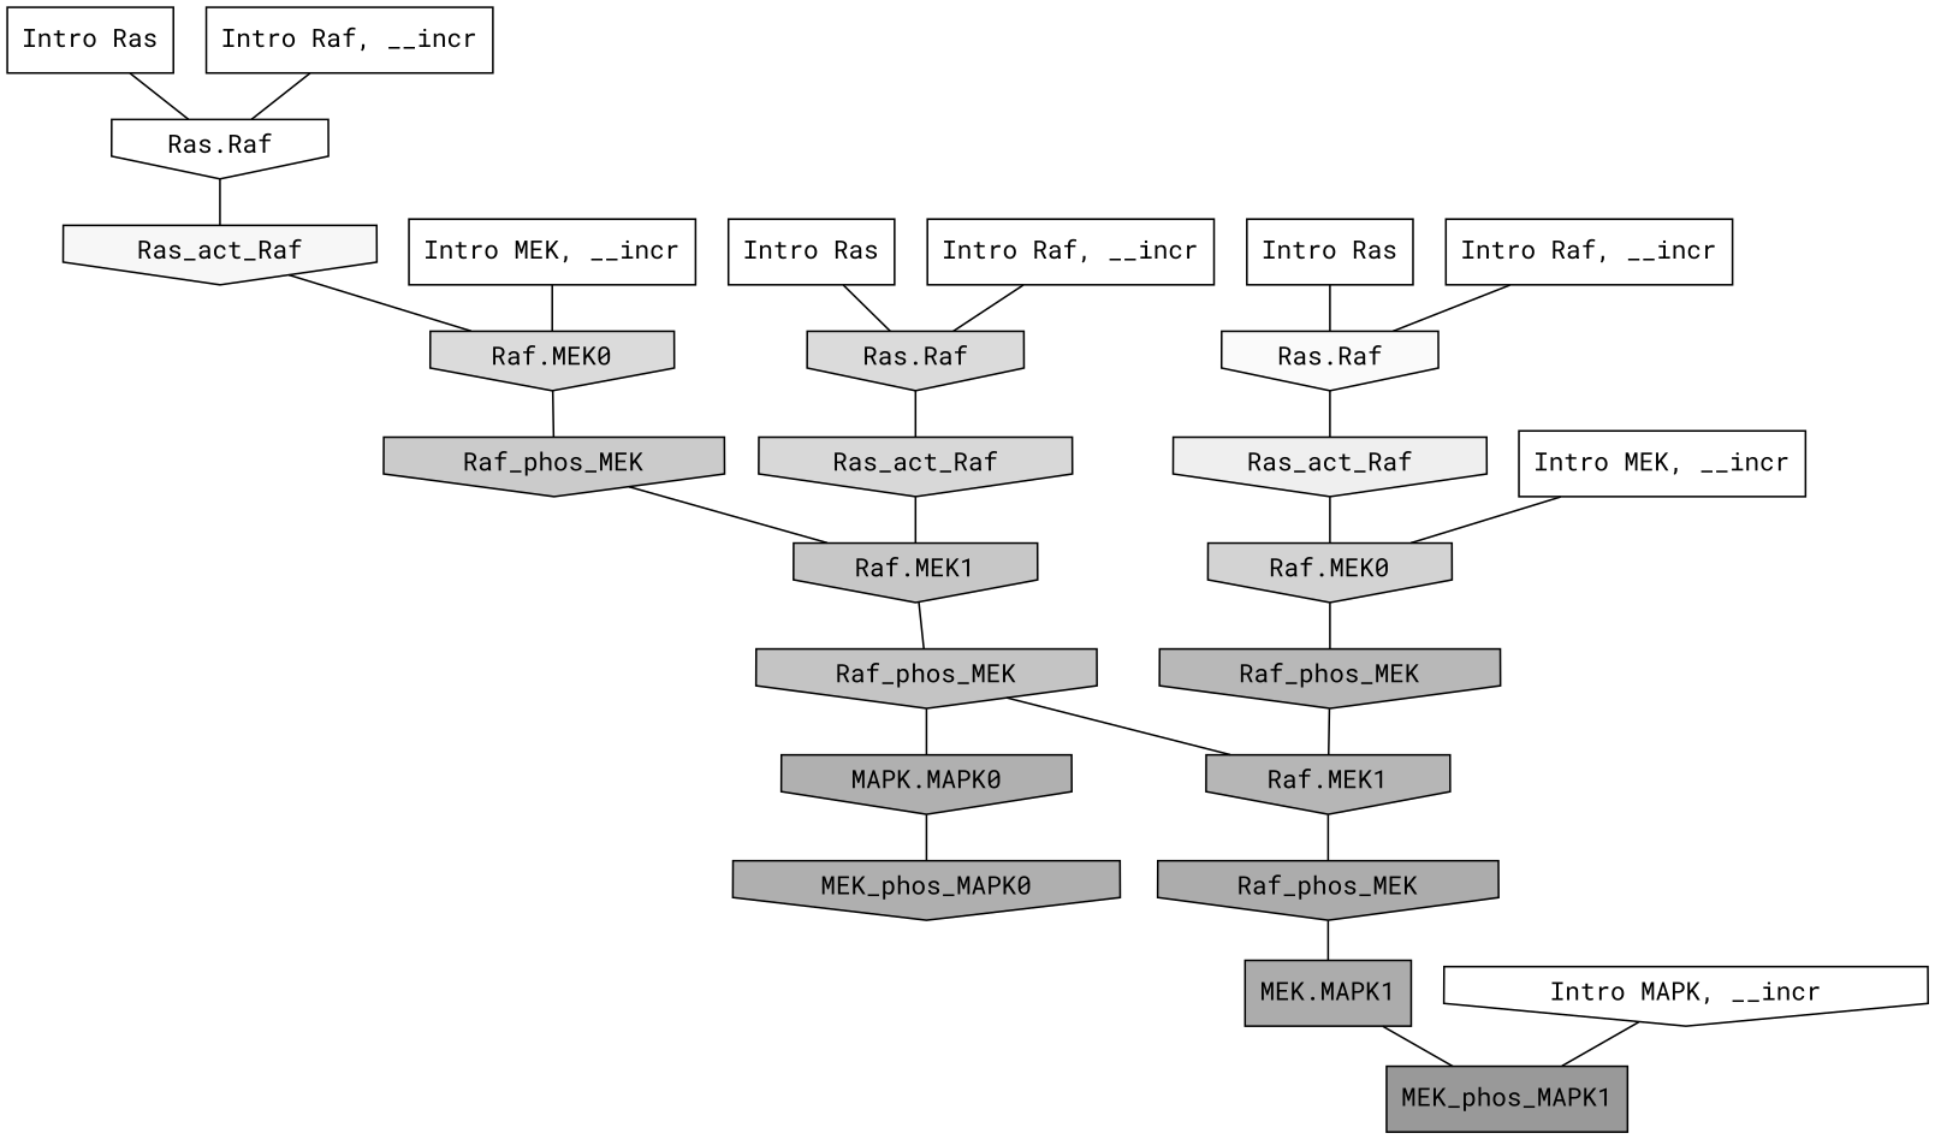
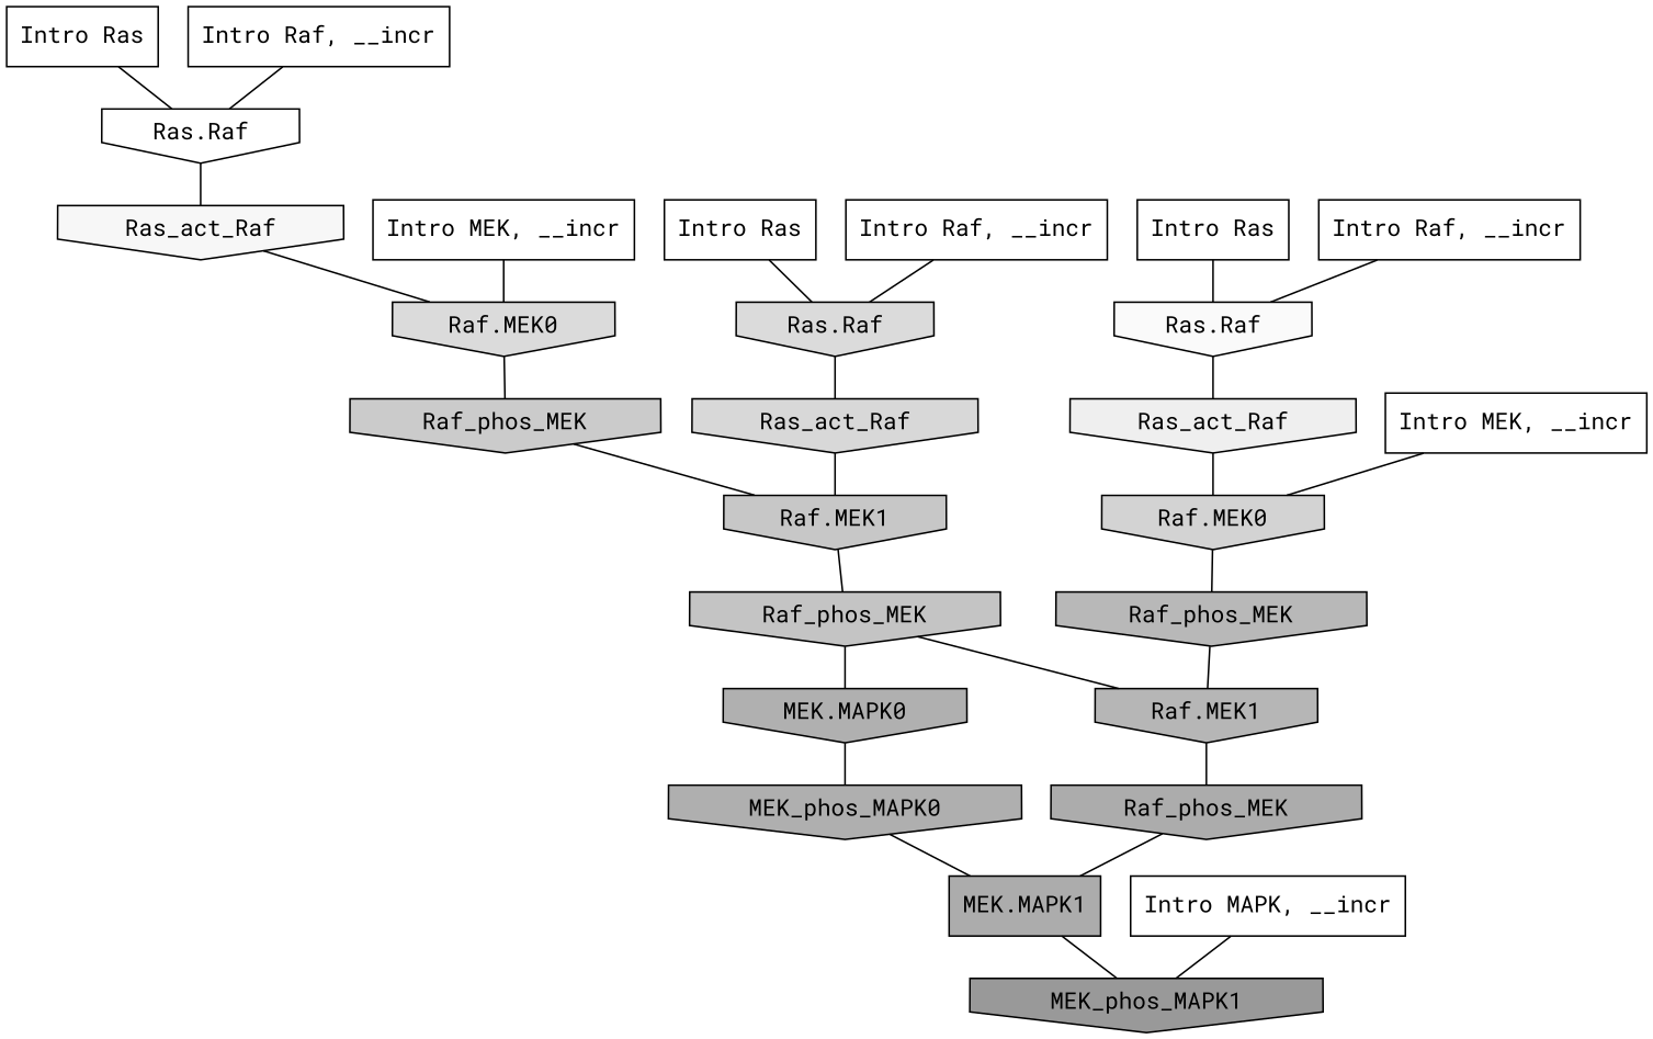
  digraph {
    fontname="Roboto Mono"
    rankdir=TB
    ranksep=0.30
    node [fillcolor="0.000 0.000 1.000" fontname="Roboto Mono" shape=invhouse style=filled]
    edge [color="0.000 0.000 0.000" dir=none fontname="Roboto Mono"]
    n1 [label="Intro Ras" shape=rectangle]
    n2 [fillcolor="0.000 0.000 0.857" label="Ras.Raf"]
    n3 [fillcolor="0.000 0.000 0.845" label=Ras_act_Raf]
    n4 [label="Intro Ras" shape=rectangle]
    n5 [label="Ras.Raf"]
    n6 [fillcolor="0.000 0.000 0.968" label=Ras_act_Raf]
    n7 [label="Intro Ras" shape=rectangle]
    n8 [fillcolor="0.000 0.000 0.978" label="Ras.Raf"]
    n9 [fillcolor="0.000 0.000 0.936" label=Ras_act_Raf]
    n10 [label="Intro Raf, __incr" shape=rectangle]
    n11 [label="Intro Raf, __incr" shape=rectangle]
    n12 [label="Intro Raf, __incr" shape=rectangle]
    n13 [label="Intro MEK, __incr" shape=rectangle]
    n14 [fillcolor="0.000 0.000 0.826" label="Raf.MEK0"]
    n15 [fillcolor="0.000 0.000 0.719" label=Raf_phos_MEK]
    n16 [label="Intro MEK, __incr" shape=rectangle]
    n17 [fillcolor="0.000 0.000 0.856" label="Raf.MEK0"]
    n18 [fillcolor="0.000 0.000 0.793" label=Raf_phos_MEK]
-   n19 [label="Intro MAPK, __incr"]
-   n20 [fillcolor="0.000 0.000 0.600" label=MEK_phos_MAPK1 shape=box]
-   n21 [fillcolor="0.000 0.000 0.688" label="MAPK.MAPK0"]
+   n19 [label="Intro MAPK, __incr" shape=rectangle]
+   n20 [fillcolor="0.000 0.000 0.600" label=MEK_phos_MAPK1]
+   n21 [fillcolor="0.000 0.000 0.688" label="MEK.MAPK0"]
    n22 [fillcolor="0.000 0.000 0.684" label=MEK_phos_MAPK0]
    n23 [fillcolor="0.000 0.000 0.779" label="Raf.MEK1"]
    n24 [fillcolor="0.000 0.000 0.767" label=Raf_phos_MEK]
    n25 [fillcolor="0.000 0.000 0.713" label="Raf.MEK1"]
    n26 [fillcolor="0.000 0.000 0.674" label=Raf_phos_MEK]
    n27 [fillcolor="0.000 0.000 0.674" label="MEK.MAPK1" shape=box]
    n1 -> n2
    n2 -> n3
    n3 -> n23
    n4 -> n5
    n5 -> n6
    n6 -> n17
    n7 -> n8
    n8 -> n9
    n9 -> n14
    n10 -> n8
    n11 -> n2
    n12 -> n5
    n13 -> n14
    n14 -> n15
    n15 -> n25
    n16 -> n17
    n17 -> n18
    n18 -> n23
    n19 -> n20
    n21 -> n22
+   n22 -> n27
    n23 -> n24
    n24 -> n21
    n24 -> n25
    n25 -> n26
    n26 -> n27
    n27 -> n20
  }
